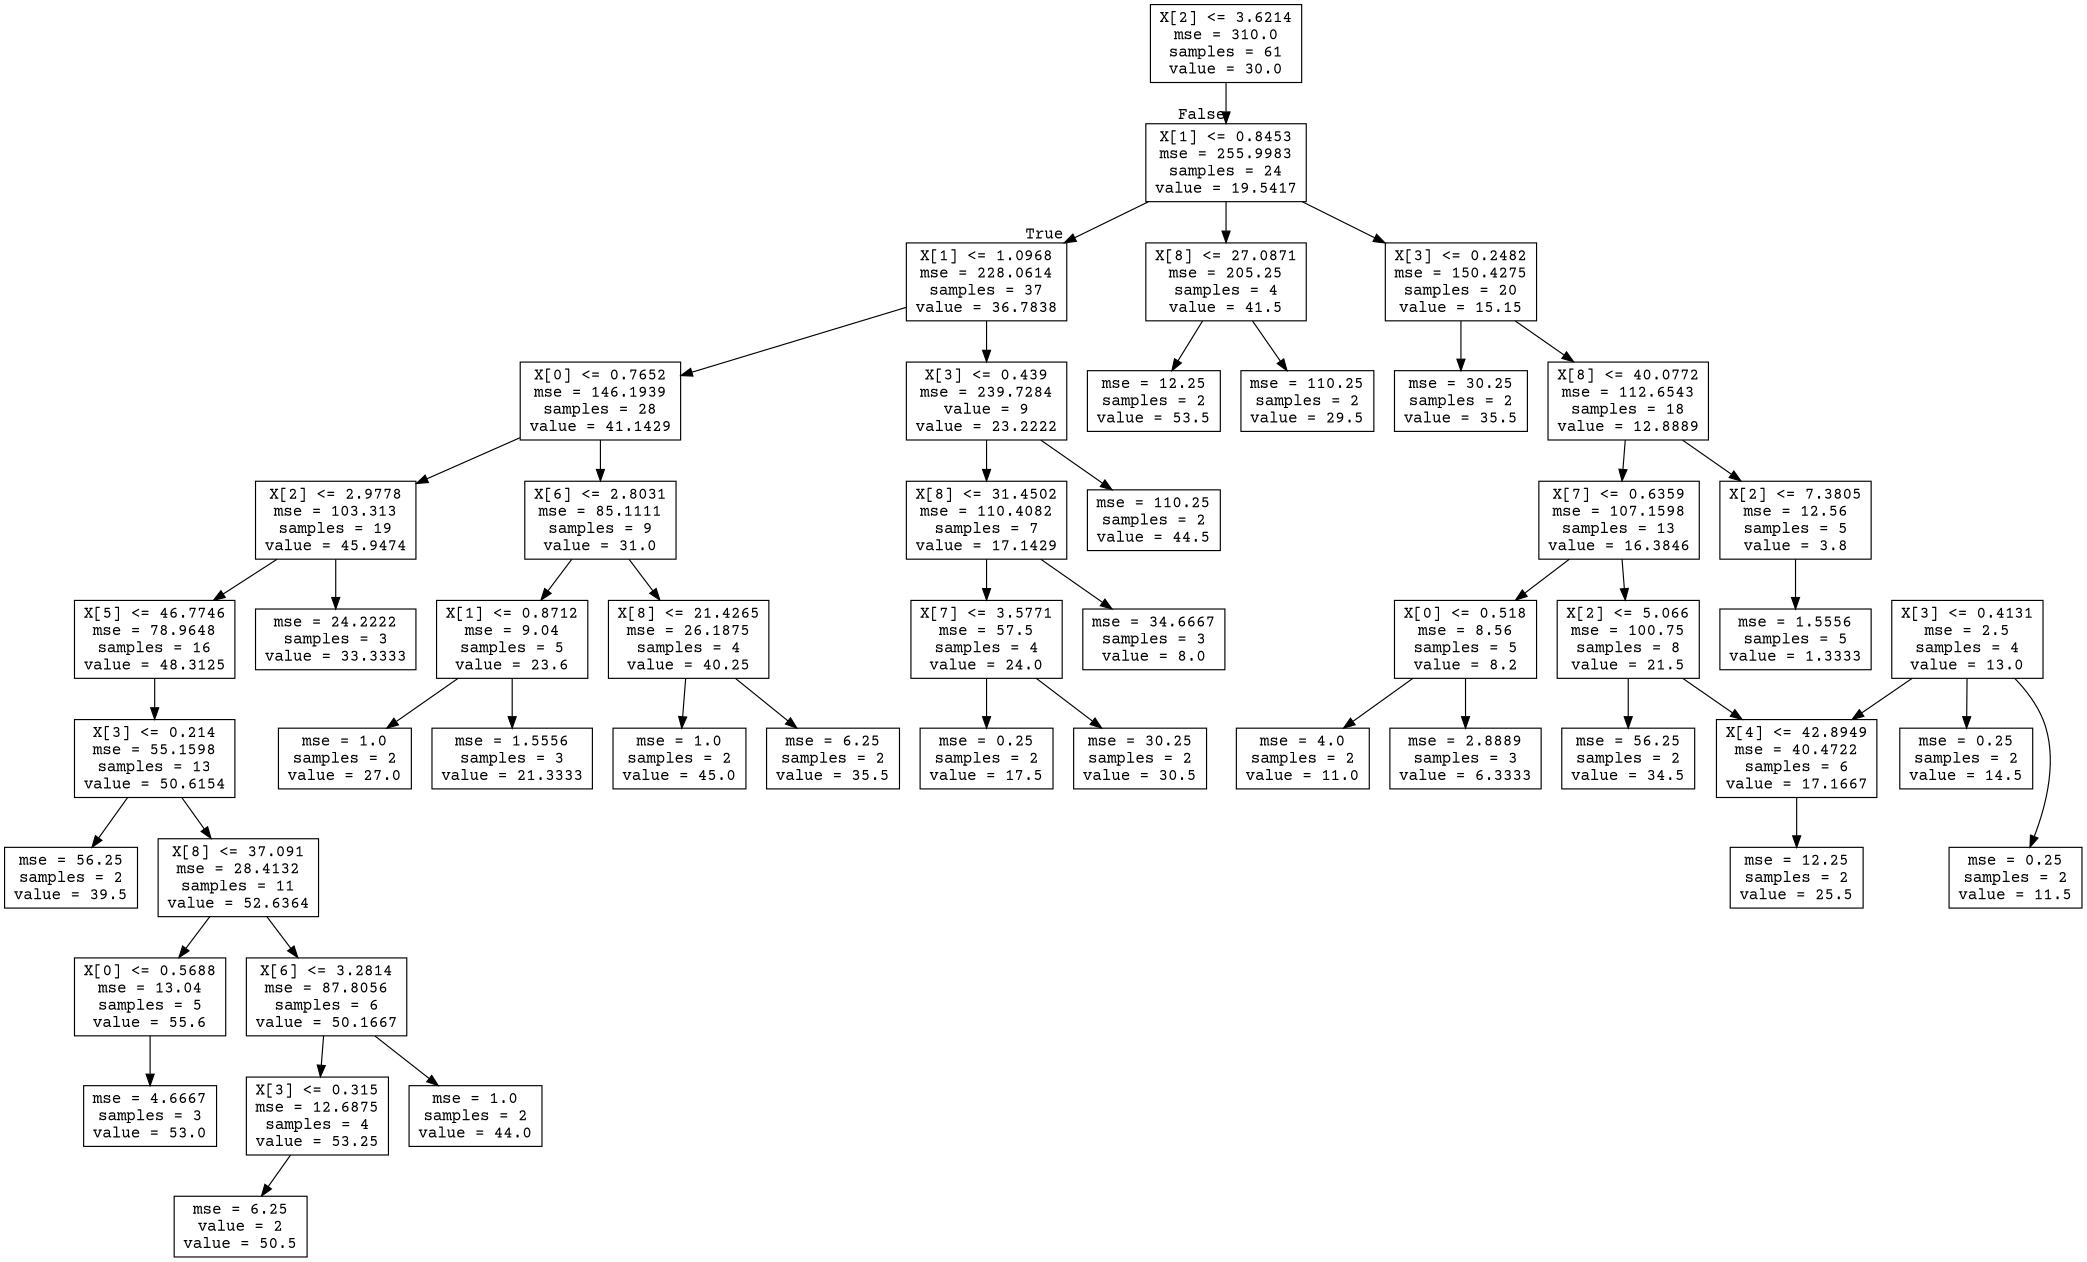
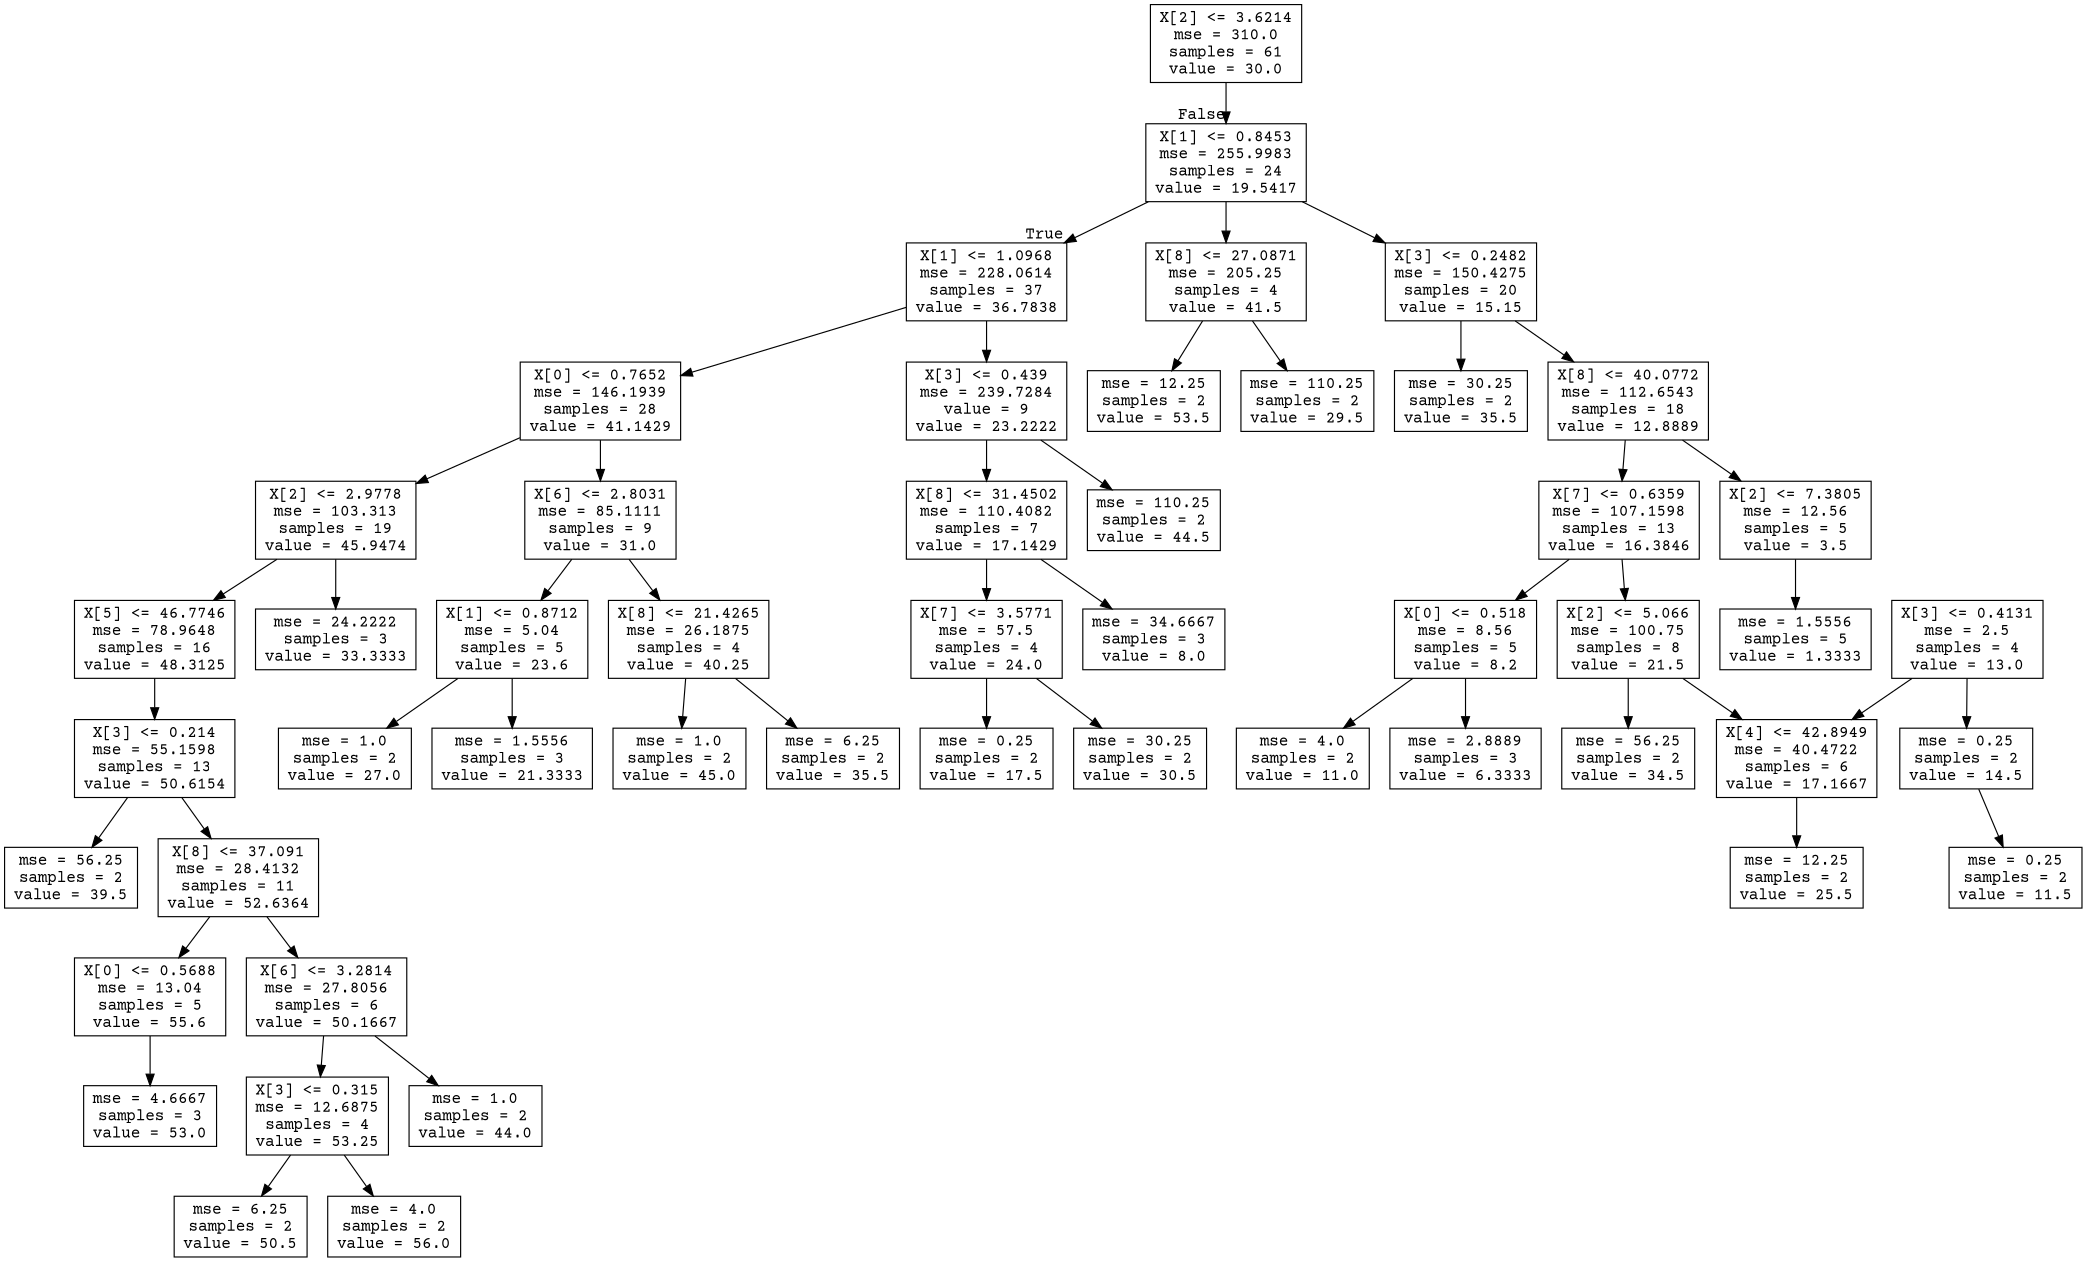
  digraph {
    fontname="Courier Prime"
    node [fontname="Courier Prime" shape=box]
    edge [fontname="Courier Prime"]
    n1 [label="X[2] <= 3.6214\nmse = 310.0\nsamples = 61\nvalue = 30.0"]
    n2 [label="X[1] <= 0.8453\nmse = 255.9983\nsamples = 24\nvalue = 19.5417"]
    n3 [label="X[1] <= 1.0968\nmse = 228.0614\nsamples = 37\nvalue = 36.7838"]
    n4 [label="X[0] <= 0.7652\nmse = 146.1939\nsamples = 28\nvalue = 41.1429"]
    n5 [label="X[3] <= 0.439\nmse = 239.7284\nvalue = 9\nvalue = 23.2222"]
    n6 [label="X[8] <= 27.0871\nmse = 205.25\nsamples = 4\nvalue = 41.5"]
    n7 [label="X[3] <= 0.2482\nmse = 150.4275\nsamples = 20\nvalue = 15.15"]
    n8 [label="X[2] <= 2.9778\nmse = 103.313\nsamples = 19\nvalue = 45.9474"]
    n9 [label="X[6] <= 2.8031\nmse = 85.1111\nsamples = 9\nvalue = 31.0"]
    n10 [label="X[8] <= 31.4502\nmse = 110.4082\nsamples = 7\nvalue = 17.1429"]
    n11 [label="mse = 110.25\nsamples = 2\nvalue = 44.5"]
    n12 [label="X[5] <= 46.7746\nmse = 78.9648\nsamples = 16\nvalue = 48.3125"]
    n13 [label="mse = 24.2222\nsamples = 3\nvalue = 33.3333"]
-   n14 [label="X[1] <= 0.8712\nmse = 9.04\nsamples = 5\nvalue = 23.6"]
+   n14 [label="X[1] <= 0.8712\nmse = 5.04\nsamples = 5\nvalue = 23.6"]
    n15 [label="X[8] <= 21.4265\nmse = 26.1875\nsamples = 4\nvalue = 40.25"]
    n16 [label="X[3] <= 0.214\nmse = 55.1598\nsamples = 13\nvalue = 50.6154"]
    n17 [label="mse = 56.25\nsamples = 2\nvalue = 39.5"]
    n18 [label="X[8] <= 37.091\nmse = 28.4132\nsamples = 11\nvalue = 52.6364"]
    n19 [label="X[0] <= 0.5688\nmse = 13.04\nsamples = 5\nvalue = 55.6"]
-   n20 [label="X[6] <= 3.2814\nmse = 87.8056\nsamples = 6\nvalue = 50.1667"]
+   n20 [label="X[6] <= 3.2814\nmse = 27.8056\nsamples = 6\nvalue = 50.1667"]
    n21 [label="mse = 4.6667\nsamples = 3\nvalue = 53.0"]
    n22 [label="X[3] <= 0.315\nmse = 12.6875\nsamples = 4\nvalue = 53.25"]
    n23 [label="mse = 1.0\nsamples = 2\nvalue = 44.0"]
-   n24 [label="mse = 6.25\nvalue = 2\nvalue = 50.5"]
+   n24 [label="mse = 6.25\nsamples = 2\nvalue = 50.5"]
+   n25 [label="mse = 4.0\nsamples = 2\nvalue = 56.0"]
    n26 [label="mse = 1.0\nsamples = 2\nvalue = 27.0"]
    n27 [label="mse = 1.5556\nsamples = 3\nvalue = 21.3333"]
    n28 [label="mse = 1.0\nsamples = 2\nvalue = 45.0"]
    n29 [label="mse = 6.25\nsamples = 2\nvalue = 35.5"]
    n30 [label="X[7] <= 3.5771\nmse = 57.5\nsamples = 4\nvalue = 24.0"]
    n31 [label="mse = 34.6667\nsamples = 3\nvalue = 8.0"]
    n32 [label="mse = 0.25\nsamples = 2\nvalue = 17.5"]
    n33 [label="mse = 30.25\nsamples = 2\nvalue = 30.5"]
    n34 [label="mse = 12.25\nsamples = 2\nvalue = 53.5"]
    n35 [label="mse = 110.25\nsamples = 2\nvalue = 29.5"]
    n36 [label="mse = 30.25\nsamples = 2\nvalue = 35.5"]
    n37 [label="X[8] <= 40.0772\nmse = 112.6543\nsamples = 18\nvalue = 12.8889"]
    n38 [label="X[7] <= 0.6359\nmse = 107.1598\nsamples = 13\nvalue = 16.3846"]
-   n39 [label="X[2] <= 7.3805\nmse = 12.56\nsamples = 5\nvalue = 3.8"]
+   n39 [label="X[2] <= 7.3805\nmse = 12.56\nsamples = 5\nvalue = 3.5"]
    n40 [label="X[0] <= 0.518\nmse = 8.56\nsamples = 5\nvalue = 8.2"]
    n41 [label="X[2] <= 5.066\nmse = 100.75\nsamples = 8\nvalue = 21.5"]
    n42 [label="mse = 1.5556\nsamples = 5\nvalue = 1.3333"]
    n43 [label="mse = 4.0\nsamples = 2\nvalue = 11.0"]
    n44 [label="mse = 2.8889\nsamples = 3\nvalue = 6.3333"]
    n45 [label="mse = 56.25\nsamples = 2\nvalue = 34.5"]
    n46 [label="X[4] <= 42.8949\nmse = 40.4722\nsamples = 6\nvalue = 17.1667"]
    n47 [label="mse = 12.25\nsamples = 2\nvalue = 25.5"]
    n48 [label="X[3] <= 0.4131\nmse = 2.5\nsamples = 4\nvalue = 13.0"]
    n49 [label="mse = 0.25\nsamples = 2\nvalue = 14.5"]
    n50 [label="mse = 0.25\nsamples = 2\nvalue = 11.5"]
    n1 -> n2 [headlabel=False labelangle=-45 labeldistance=2.5]
    n2 -> n3 [headlabel=True labelangle=45 labeldistance=2.5]
    n2 -> n6
    n2 -> n7
    n3 -> n4
    n3 -> n5
    n4 -> n8
    n4 -> n9
    n5 -> n10
    n5 -> n11
    n6 -> n34
    n6 -> n35
    n7 -> n36
    n7 -> n37
    n8 -> n12
    n8 -> n13
    n9 -> n14
    n9 -> n15
    n10 -> n30
    n10 -> n31
    n12 -> n16
    n14 -> n26
    n14 -> n27
    n15 -> n28
    n15 -> n29
    n16 -> n17
    n16 -> n18
    n18 -> n19
    n18 -> n20
    n19 -> n21
    n20 -> n22
    n20 -> n23
    n22 -> n24
+   n22 -> n25
    n30 -> n32
    n30 -> n33
    n37 -> n38
    n37 -> n39
    n38 -> n40
    n38 -> n41
    n39 -> n42
    n40 -> n43
    n40 -> n44
    n41 -> n45
    n41 -> n46
    n46 -> n47
    n48 -> n46
    n48 -> n49
-   n48 -> n50
+   n49 -> n50
  }
